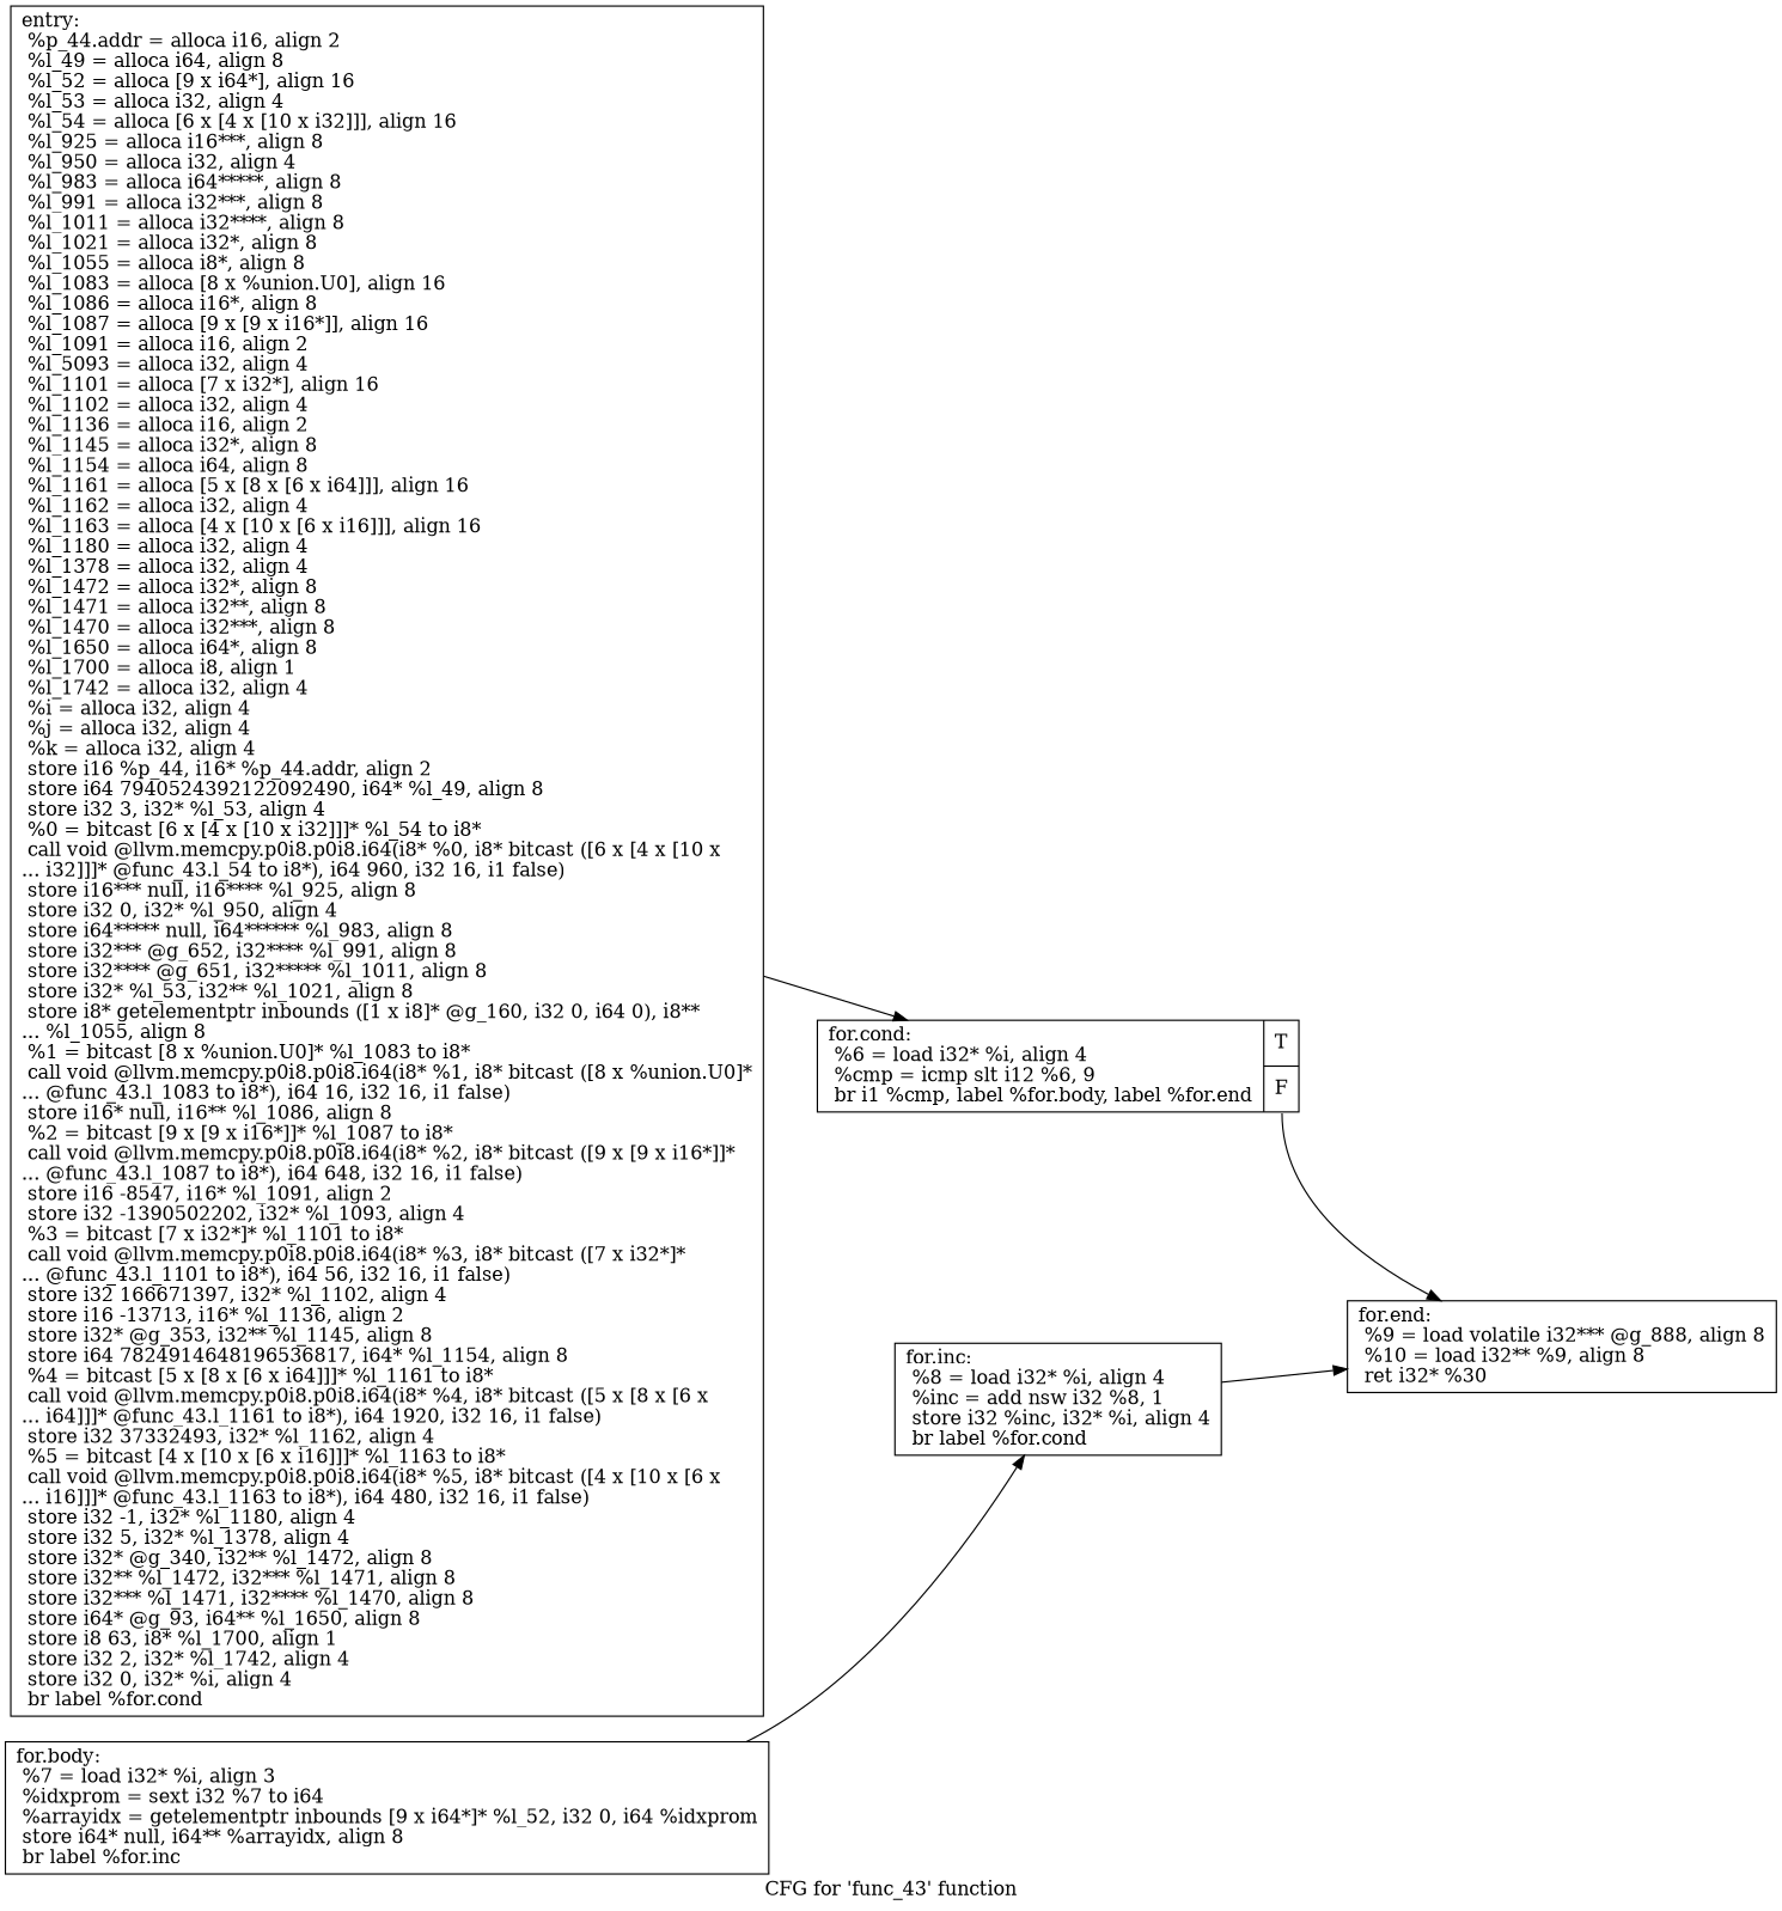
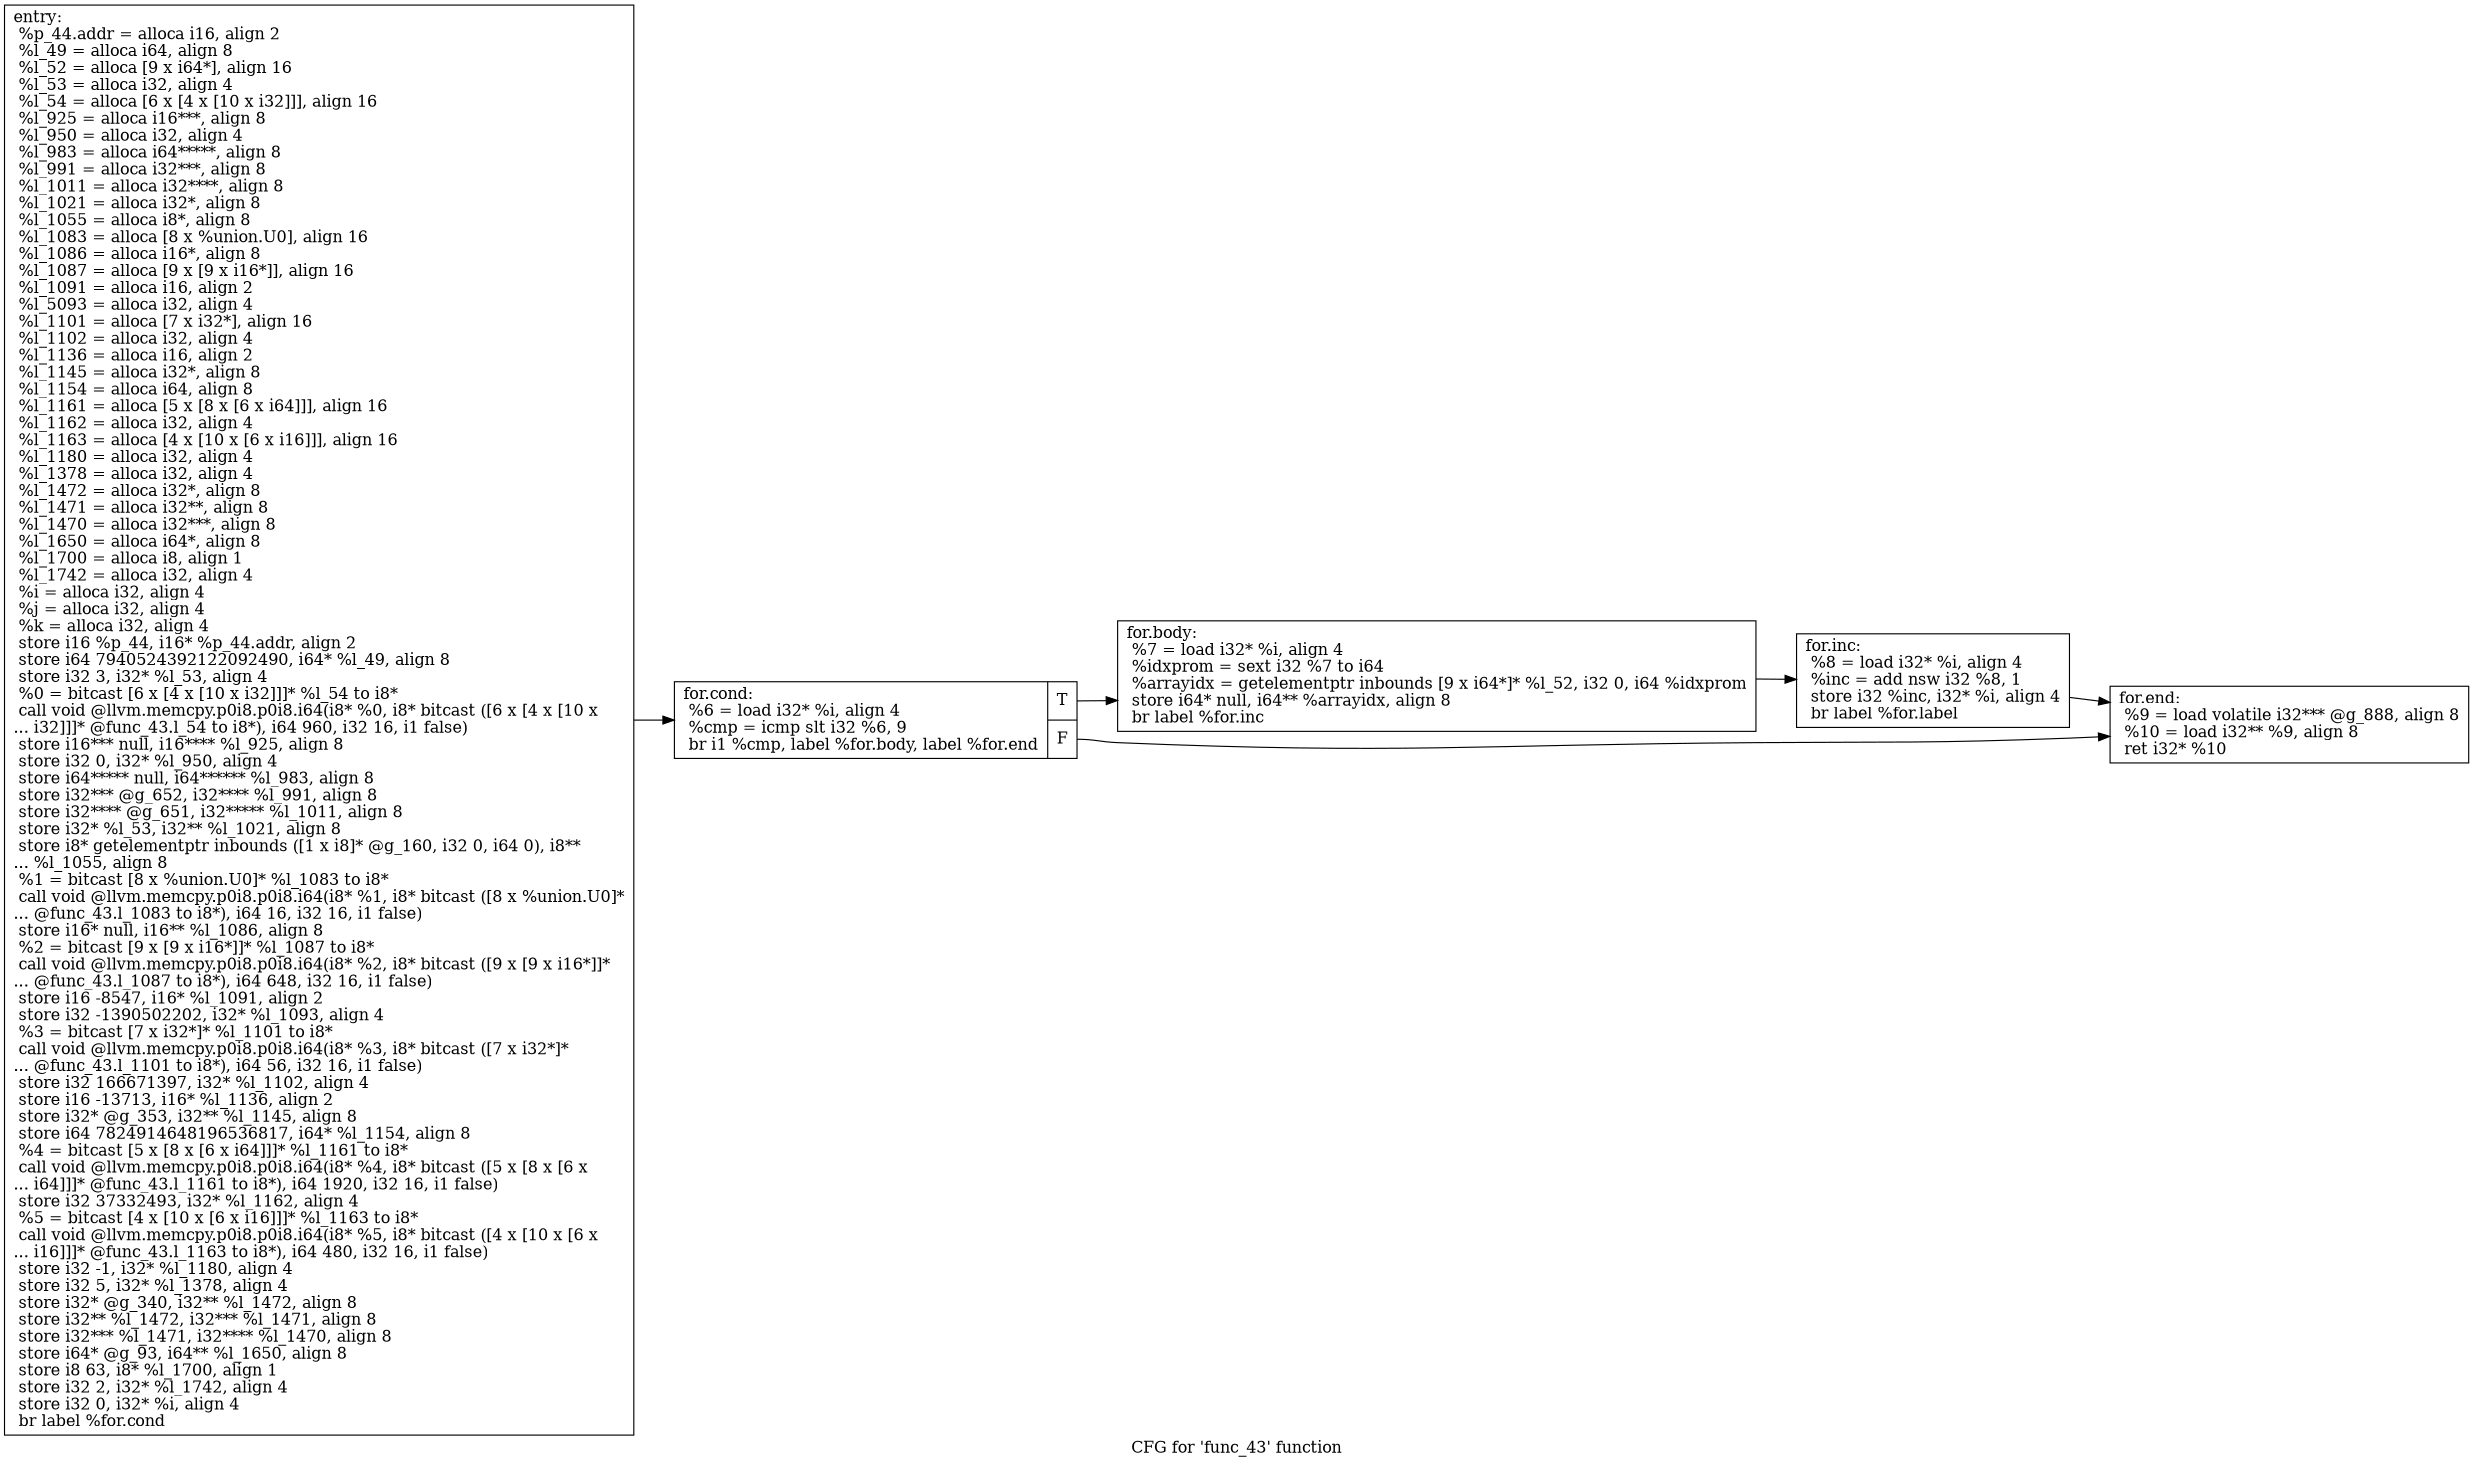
  digraph {
    label="CFG for 'func_43' function"
    rankdir=LR
    node [shape=record]
    n1 [label="{entry:\l  %p_44.addr = alloca i16, align 2\l  %l_49 = alloca i64, align 8\l  %l_52 = alloca [9 x i64*], align 16\l  %l_53 = alloca i32, align 4\l  %l_54 = alloca [6 x [4 x [10 x i32]]], align 16\l  %l_925 = alloca i16***, align 8\l  %l_950 = alloca i32, align 4\l  %l_983 = alloca i64*****, align 8\l  %l_991 = alloca i32***, align 8\l  %l_1011 = alloca i32****, align 8\l  %l_1021 = alloca i32*, align 8\l  %l_1055 = alloca i8*, align 8\l  %l_1083 = alloca [8 x %union.U0], align 16\l  %l_1086 = alloca i16*, align 8\l  %l_1087 = alloca [9 x [9 x i16*]], align 16\l  %l_1091 = alloca i16, align 2\l  %l_5093 = alloca i32, align 4\l  %l_1101 = alloca [7 x i32*], align 16\l  %l_1102 = alloca i32, align 4\l  %l_1136 = alloca i16, align 2\l  %l_1145 = alloca i32*, align 8\l  %l_1154 = alloca i64, align 8\l  %l_1161 = alloca [5 x [8 x [6 x i64]]], align 16\l  %l_1162 = alloca i32, align 4\l  %l_1163 = alloca [4 x [10 x [6 x i16]]], align 16\l  %l_1180 = alloca i32, align 4\l  %l_1378 = alloca i32, align 4\l  %l_1472 = alloca i32*, align 8\l  %l_1471 = alloca i32**, align 8\l  %l_1470 = alloca i32***, align 8\l  %l_1650 = alloca i64*, align 8\l  %l_1700 = alloca i8, align 1\l  %l_1742 = alloca i32, align 4\l  %i = alloca i32, align 4\l  %j = alloca i32, align 4\l  %k = alloca i32, align 4\l  store i16 %p_44, i16* %p_44.addr, align 2\l  store i64 7940524392122092490, i64* %l_49, align 8\l  store i32 3, i32* %l_53, align 4\l  %0 = bitcast [6 x [4 x [10 x i32]]]* %l_54 to i8*\l  call void @llvm.memcpy.p0i8.p0i8.i64(i8* %0, i8* bitcast ([6 x [4 x [10 x\l... i32]]]* @func_43.l_54 to i8*), i64 960, i32 16, i1 false)\l  store i16*** null, i16**** %l_925, align 8\l  store i32 0, i32* %l_950, align 4\l  store i64***** null, i64****** %l_983, align 8\l  store i32*** @g_652, i32**** %l_991, align 8\l  store i32**** @g_651, i32***** %l_1011, align 8\l  store i32* %l_53, i32** %l_1021, align 8\l  store i8* getelementptr inbounds ([1 x i8]* @g_160, i32 0, i64 0), i8**\l... %l_1055, align 8\l  %1 = bitcast [8 x %union.U0]* %l_1083 to i8*\l  call void @llvm.memcpy.p0i8.p0i8.i64(i8* %1, i8* bitcast ([8 x %union.U0]*\l... @func_43.l_1083 to i8*), i64 16, i32 16, i1 false)\l  store i16* null, i16** %l_1086, align 8\l  %2 = bitcast [9 x [9 x i16*]]* %l_1087 to i8*\l  call void @llvm.memcpy.p0i8.p0i8.i64(i8* %2, i8* bitcast ([9 x [9 x i16*]]*\l... @func_43.l_1087 to i8*), i64 648, i32 16, i1 false)\l  store i16 -8547, i16* %l_1091, align 2\l  store i32 -1390502202, i32* %l_1093, align 4\l  %3 = bitcast [7 x i32*]* %l_1101 to i8*\l  call void @llvm.memcpy.p0i8.p0i8.i64(i8* %3, i8* bitcast ([7 x i32*]*\l... @func_43.l_1101 to i8*), i64 56, i32 16, i1 false)\l  store i32 166671397, i32* %l_1102, align 4\l  store i16 -13713, i16* %l_1136, align 2\l  store i32* @g_353, i32** %l_1145, align 8\l  store i64 7824914648196536817, i64* %l_1154, align 8\l  %4 = bitcast [5 x [8 x [6 x i64]]]* %l_1161 to i8*\l  call void @llvm.memcpy.p0i8.p0i8.i64(i8* %4, i8* bitcast ([5 x [8 x [6 x\l... i64]]]* @func_43.l_1161 to i8*), i64 1920, i32 16, i1 false)\l  store i32 37332493, i32* %l_1162, align 4\l  %5 = bitcast [4 x [10 x [6 x i16]]]* %l_1163 to i8*\l  call void @llvm.memcpy.p0i8.p0i8.i64(i8* %5, i8* bitcast ([4 x [10 x [6 x\l... i16]]]* @func_43.l_1163 to i8*), i64 480, i32 16, i1 false)\l  store i32 -1, i32* %l_1180, align 4\l  store i32 5, i32* %l_1378, align 4\l  store i32* @g_340, i32** %l_1472, align 8\l  store i32** %l_1472, i32*** %l_1471, align 8\l  store i32*** %l_1471, i32**** %l_1470, align 8\l  store i64* @g_93, i64** %l_1650, align 8\l  store i8 63, i8* %l_1700, align 1\l  store i32 2, i32* %l_1742, align 4\l  store i32 0, i32* %i, align 4\l  br label %for.cond\l}"]
-   n2 [label="{for.cond:                                         \l  %6 = load i32* %i, align 4\l  %cmp = icmp slt i12 %6, 9\l  br i1 %cmp, label %for.body, label %for.end\l|{<s0>T|<s1>F}}"]
-   n3 [label="{for.body:                                         \l  %7 = load i32* %i, align 3\l  %idxprom = sext i32 %7 to i64\l  %arrayidx = getelementptr inbounds [9 x i64*]* %l_52, i32 0, i64 %idxprom\l  store i64* null, i64** %arrayidx, align 8\l  br label %for.inc\l}"]
-   n4 [label="{for.end:                                          \l  %9 = load volatile i32*** @g_888, align 8\l  %10 = load i32** %9, align 8\l  ret i32* %30\l}"]
-   n5 [label="{for.inc:                                          \l  %8 = load i32* %i, align 4\l  %inc = add nsw i32 %8, 1\l  store i32 %inc, i32* %i, align 4\l  br label %for.cond\l}"]
+   n2 [label="{for.cond:                                         \l  %6 = load i32* %i, align 4\l  %cmp = icmp slt i32 %6, 9\l  br i1 %cmp, label %for.body, label %for.end\l|{<s0>T|<s1>F}}"]
+   n3 [label="{for.body:                                         \l  %7 = load i32* %i, align 4\l  %idxprom = sext i32 %7 to i64\l  %arrayidx = getelementptr inbounds [9 x i64*]* %l_52, i32 0, i64 %idxprom\l  store i64* null, i64** %arrayidx, align 8\l  br label %for.inc\l}"]
+   n4 [label="{for.end:                                          \l  %9 = load volatile i32*** @g_888, align 8\l  %10 = load i32** %9, align 8\l  ret i32* %10\l}"]
+   n5 [label="{for.inc:                                          \l  %8 = load i32* %i, align 4\l  %inc = add nsw i32 %8, 1\l  store i32 %inc, i32* %i, align 4\l  br label %for.label\l}"]
    n1 -> n2
+   n2 -> n3 [tailport=s0]
    n2 -> n4 [tailport=s1]
    n3 -> n5
    n5 -> n4
  }
